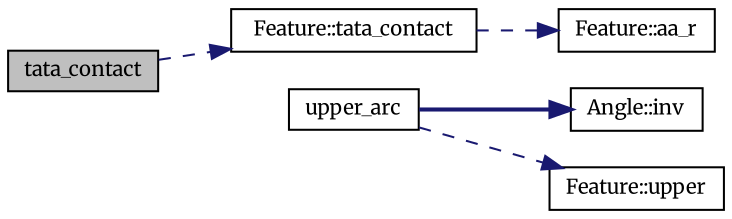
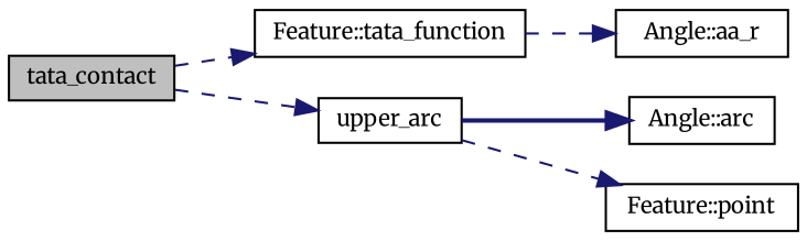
  digraph {
    fontname=Merriweather
    rankdir=LR
    node [color=black fillcolor=white fontname=Merriweather fontsize=10 shape=record style=filled]
    edge [color=midnightblue fontname=Merriweather fontsize=10 labelfontname=Helvetica labelfontsize=10 style=dashed]
    n1 [fillcolor=grey75 fontcolor=black height=0.2 label=tata_contact width=0.4]
-   n2 [height=0.2 label="Feature::tata_contact" width=0.4]
+   n2 [height=0.2 label="Feature::tata_function" width=0.4]
    n3 [height=0.2 label=upper_arc width=0.4]
-   n4 [height=0.2 label="Angle::inv" width=0.4]
-   n5 [height=0.2 label="Feature::upper" width=0.4]
-   n6 [height=0.2 label="Feature::aa_r" width=0.4]
+   n4 [height=0.2 label="Angle::arc" width=0.4]
+   n5 [height=0.2 label="Feature::point" width=0.4]
+   n6 [height=0.2 label="Angle::aa_r" width=0.4]
    n1 -> n2
+   n1 -> n3
    n2 -> n6
    n3 -> n4 [style=bold]
    n3 -> n5
  }
